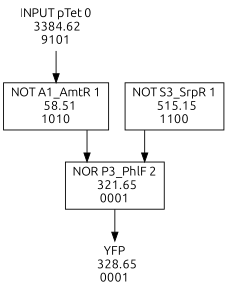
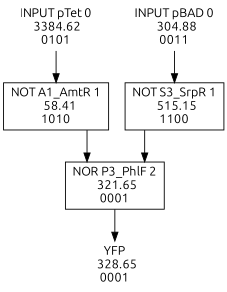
  digraph {
    fontname=Ubuntu
    rankdir=TB
    splines=ortho
    node [fontname=Ubuntu shape=none]
    edge [fontname=Ubuntu]
    n1 [label="YFP\n  328.65\n0001"]
-   n2 [label="INPUT pTet 0\n 3384.62\n9101"]
-   n3 [fillcolor=gray100 label="NOT A1_AmtR 1\n   58.51\n1010" shape=box style=filled]
+   n2 [label="INPUT pTet 0\n 3384.62\n0101"]
+   n3 [fillcolor=gray100 label="NOT A1_AmtR 1\n   58.41\n1010" shape=box style=filled]
    n4 [fillcolor=gray100 label="NOR P3_PhlF 2\n  321.65\n0001" shape=box style=filled]
+   n5 [label="INPUT pBAD 0\n  304.88\n0011"]
    n6 [fillcolor=gray100 label="NOT S3_SrpR 1\n  515.15\n1100" shape=box style=filled]
    n2 -> n3
    n3 -> n4
    n4 -> n1
+   n5 -> n6
    n6 -> n4
  }
